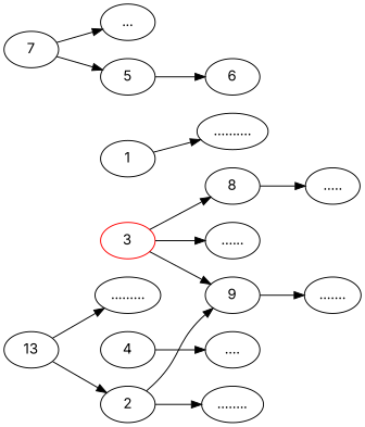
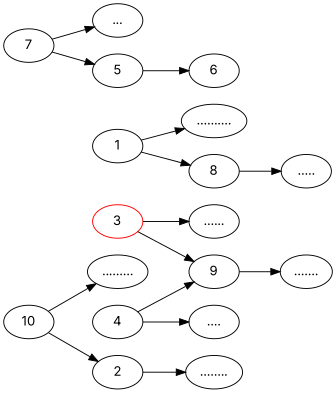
  digraph {
    fontname=Inter
    rankdir=LR
    node [fontname=Inter]
    edge [fontname=Inter]
    1
    ".........."
-   10 [label=13]
+   10
    "........."
    2
    "........"
    9
    "......."
    3 [color=red]
    "......"
    8
    "....."
    4
    "...."
    7
    "..."
    5
    6
    1 -> ".........."
    10 -> "........."
    10 -> 2
    2 -> "........"
-   2 -> 9
+   4 -> 9
    9 -> "......."
    3 -> 9
    3 -> "......"
-   3 -> 8
+   1 -> 8
    8 -> "....."
    4 -> "...."
    7 -> "..."
    7 -> 5
    5 -> 6
  }
